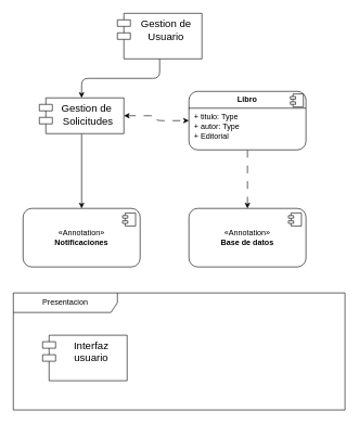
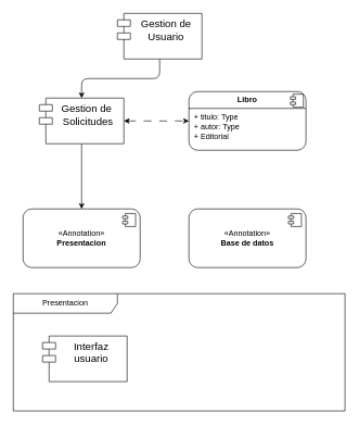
  <mxCell id="0" />
  <mxCell id="1" parent="0" />
  <mxCell id="2" style="edgeStyle=orthogonalEdgeStyle;rounded=1;orthogonalLoop=1;jettySize=auto;html=1;entryX=0.5;entryY=0;entryDx=0;entryDy=0;" edge="1" parent="1" source="3" target="6"><mxGeometry relative="1" as="geometry" /></mxCell>
  <mxCell id="3" value="&lt;font style=&quot;font-size: 16px;&quot;&gt;Gestion de Usuario&lt;/font&gt;" style="shape=module;align=left;spacingLeft=20;align=center;verticalAlign=top;whiteSpace=wrap;html=1;rounded=1;" vertex="1" parent="1"><mxGeometry x="180" y="20" width="130" height="70" as="geometry" /></mxCell>
  <mxCell id="4" style="edgeStyle=orthogonalEdgeStyle;rounded=1;orthogonalLoop=1;jettySize=auto;html=1;entryX=0;entryY=0.5;entryDx=0;entryDy=0;dashed=1;dashPattern=12 12;startArrow=classic;startFill=1;" edge="1" parent="1" source="6" target="10"><mxGeometry relative="1" as="geometry" /></mxCell>
  <mxCell id="5" style="edgeStyle=orthogonalEdgeStyle;rounded=1;orthogonalLoop=1;jettySize=auto;html=1;entryX=0.5;entryY=0;entryDx=0;entryDy=0;" edge="1" parent="1" source="6" target="7"><mxGeometry relative="1" as="geometry" /></mxCell>
- <mxCell id="6" value="&lt;div&gt;&lt;font style=&quot;font-size: 16px;&quot;&gt;Gestion de&amp;nbsp;&lt;br&gt;Solicitudes&lt;/font&gt;&lt;/div&gt;" style="shape=module;align=left;spacingLeft=20;align=center;verticalAlign=top;whiteSpace=wrap;html=1;rounded=1;" vertex="1" parent="1"><mxGeometry x="60" y="150" width="130" height="55" as="geometry" /></mxCell>
- <mxCell id="7" value="«Annotation»&lt;br&gt;&lt;b&gt;Notificaciones&lt;/b&gt;" style="html=1;dropTarget=0;whiteSpace=wrap;rounded=1;" vertex="1" parent="1"><mxGeometry x="35" y="320" width="180" height="90" as="geometry" /></mxCell>
+ <mxCell id="6" value="&lt;div&gt;&lt;font style=&quot;font-size: 16px;&quot;&gt;Gestion de&amp;nbsp;&lt;br&gt;Solicitudes&lt;/font&gt;&lt;/div&gt;" style="shape=module;align=left;spacingLeft=20;align=center;verticalAlign=top;whiteSpace=wrap;html=1;rounded=1;" vertex="1" parent="1"><mxGeometry x="60" y="150" width="130" height="70" as="geometry" /></mxCell>
+ <mxCell id="7" value="«Annotation»&lt;br&gt;&lt;b&gt;Presentacion&lt;/b&gt;" style="html=1;dropTarget=0;whiteSpace=wrap;rounded=1;" vertex="1" parent="1"><mxGeometry x="35" y="320" width="180" height="90" as="geometry" /></mxCell>
  <mxCell id="8" value="" style="shape=module;jettyWidth=8;jettyHeight=4;rounded=1;" vertex="1" parent="7"><mxGeometry x="1" width="20" height="20" relative="1" as="geometry"><mxPoint x="-27" y="7" as="offset" /></mxGeometry></mxCell>
- <mxCell id="9" style="edgeStyle=orthogonalEdgeStyle;rounded=1;orthogonalLoop=1;jettySize=auto;html=1;entryX=0.5;entryY=0;entryDx=0;entryDy=0;dashed=1;dashPattern=12 12;" edge="1" parent="1" source="10" target="12"><mxGeometry relative="1" as="geometry" /></mxCell>
  <mxCell id="10" value="&lt;p style=&quot;margin:0px;margin-top:6px;text-align:center;&quot;&gt;&lt;b&gt;Libro&lt;/b&gt;&lt;/p&gt;&lt;hr size=&quot;1&quot; style=&quot;border-style:solid;&quot;&gt;&lt;p style=&quot;margin:0px;margin-left:8px;&quot;&gt;+ titulo: Type&lt;br&gt;+ autor: Type&lt;/p&gt;&lt;p style=&quot;margin:0px;margin-left:8px;&quot;&gt;+ Editorial&lt;/p&gt;" style="align=left;overflow=fill;html=1;dropTarget=0;whiteSpace=wrap;rounded=1;" vertex="1" parent="1"><mxGeometry x="290" y="140" width="180" height="90" as="geometry" /></mxCell>
  <mxCell id="11" value="" style="shape=component;jettyWidth=8;jettyHeight=4;rounded=1;" vertex="1" parent="10"><mxGeometry x="1" width="20" height="20" relative="1" as="geometry"><mxPoint x="-24" y="4" as="offset" /></mxGeometry></mxCell>
  <mxCell id="12" value="«Annotation»&lt;br&gt;&lt;b&gt;Base de datos&lt;/b&gt;" style="html=1;dropTarget=0;whiteSpace=wrap;rounded=1;" vertex="1" parent="1"><mxGeometry x="290" y="320" width="180" height="90" as="geometry" /></mxCell>
  <mxCell id="13" value="" style="shape=module;jettyWidth=8;jettyHeight=4;rounded=1;" vertex="1" parent="12"><mxGeometry x="1" width="20" height="20" relative="1" as="geometry"><mxPoint x="-27" y="7" as="offset" /></mxGeometry></mxCell>
  <mxCell id="14" value="Presentacion" style="shape=umlFrame;whiteSpace=wrap;html=1;pointerEvents=0;recursiveResize=0;container=1;collapsible=0;width=160;" vertex="1" parent="1"><mxGeometry x="20" y="450" width="510" height="180" as="geometry" /></mxCell>
  <mxCell id="15" value="&lt;span style=&quot;font-size: 16px;&quot;&gt;Interfaz usuario&lt;/span&gt;" style="shape=module;align=left;spacingLeft=20;align=center;verticalAlign=top;whiteSpace=wrap;html=1;rounded=1;" vertex="1" parent="14"><mxGeometry x="45" y="65" width="130" height="70" as="geometry" /></mxCell>
